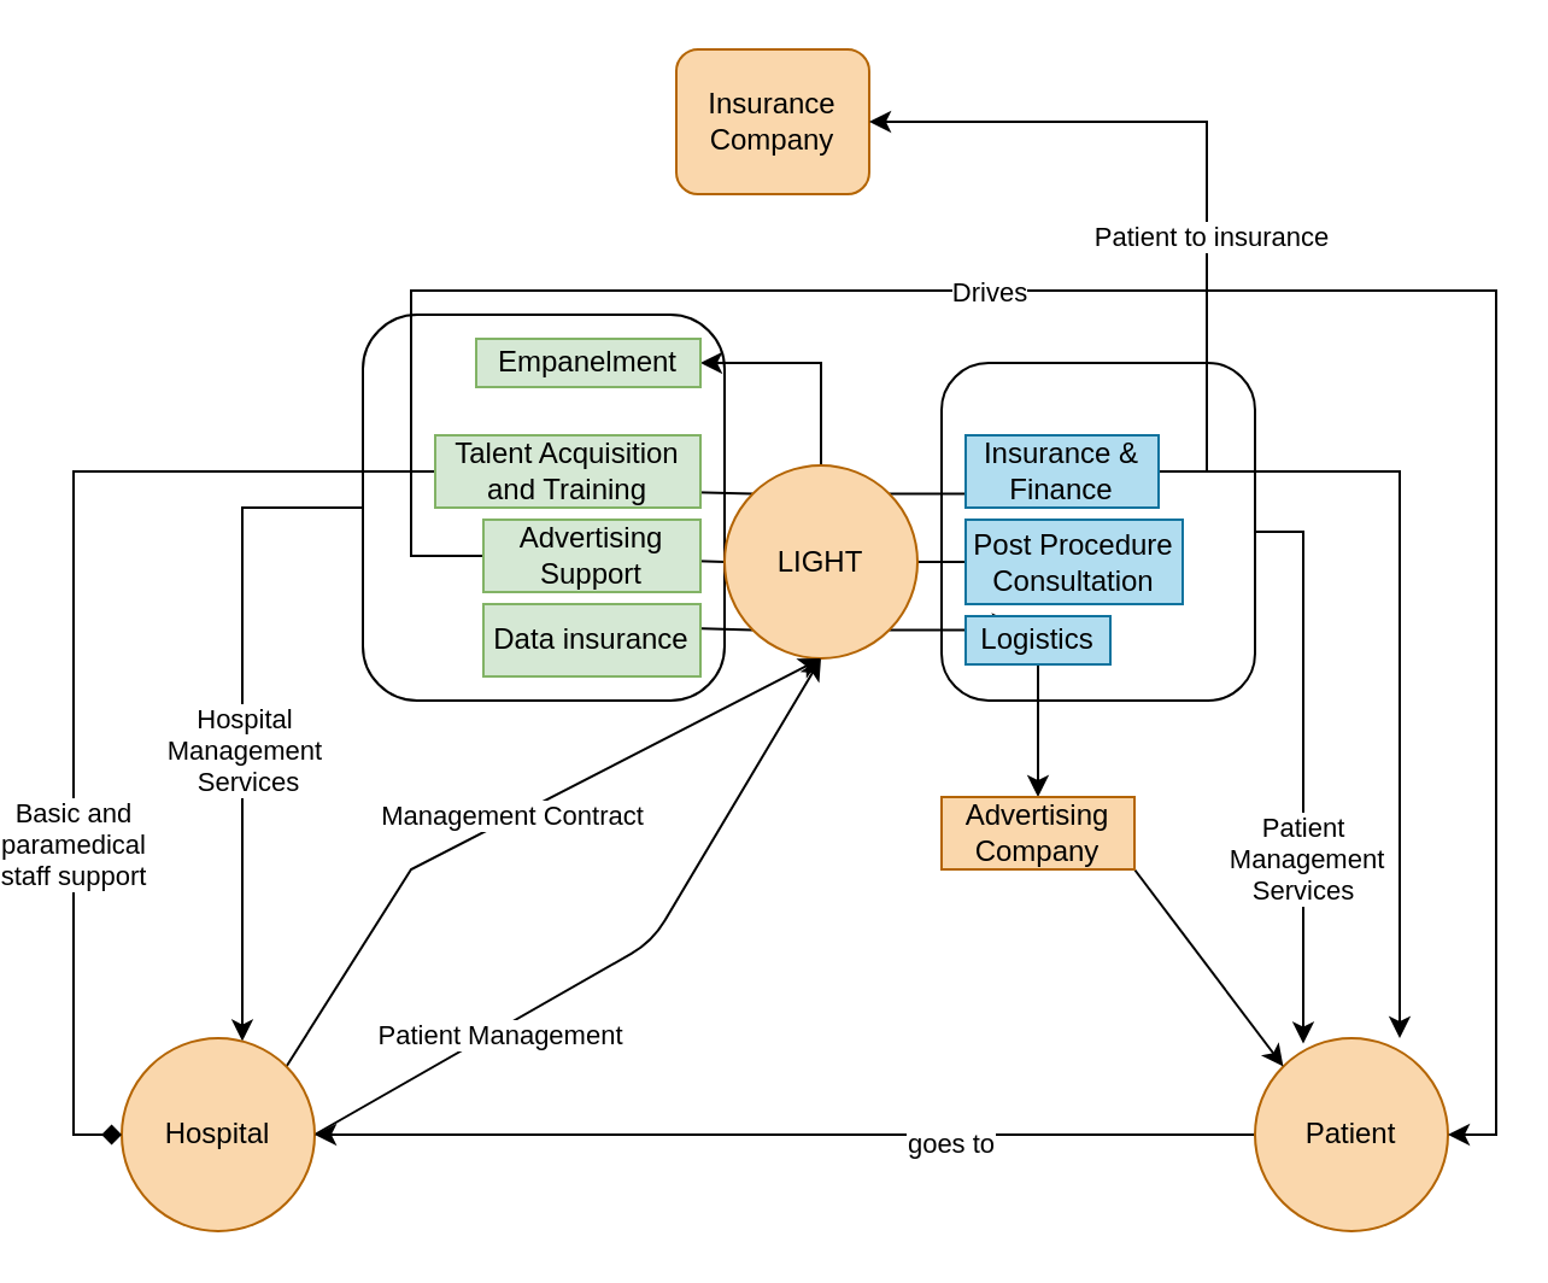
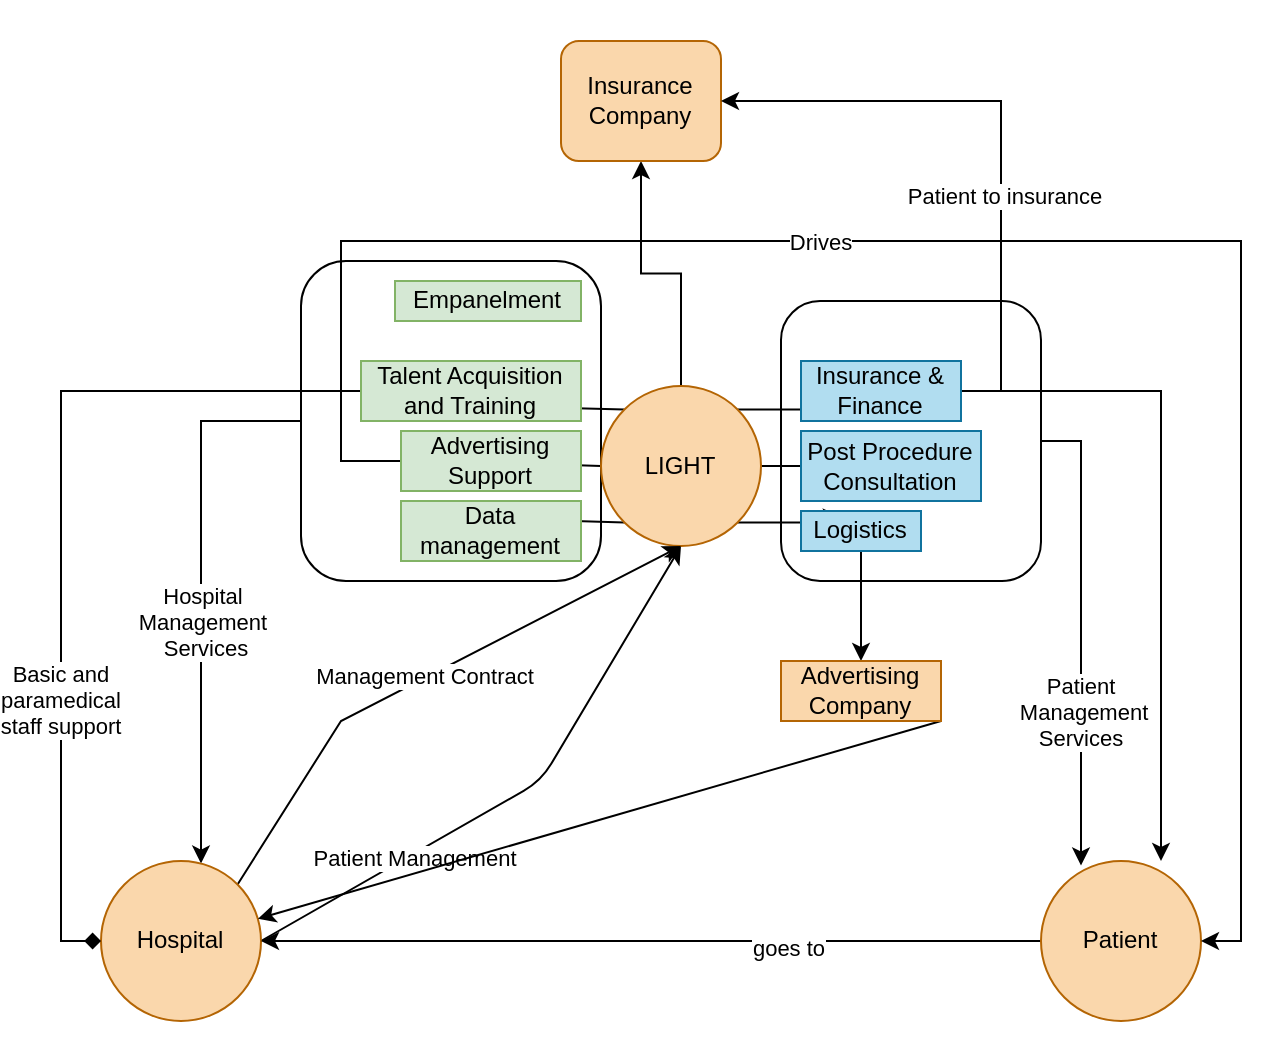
  <mxCell id="0" />
  <mxCell id="1" parent="0" />
  <mxCell id="2" style="edgeStyle=orthogonalEdgeStyle;rounded=0;orthogonalLoop=1;jettySize=auto;html=1;exitX=1;exitY=0.5;exitDx=0;exitDy=0;entryX=0.25;entryY=0.028;entryDx=0;entryDy=0;entryPerimeter=0;" edge="1" parent="1" source="4" target="22"><mxGeometry relative="1" as="geometry" /></mxCell>
  <mxCell id="3" value="Patient&lt;br&gt;&amp;nbsp;Management &lt;br&gt;Services" style="edgeLabel;html=1;align=center;verticalAlign=middle;resizable=0;points=[];" vertex="1" connectable="0" parent="2"><mxGeometry x="0.331" y="-1" relative="1" as="geometry"><mxPoint as="offset" /></mxGeometry></mxCell>
  <mxCell id="4" value="" style="rounded=1;whiteSpace=wrap;html=1;" vertex="1" parent="1"><mxGeometry x="360" y="150" width="130" height="140" as="geometry" /></mxCell>
  <mxCell id="5" style="edgeStyle=orthogonalEdgeStyle;rounded=0;orthogonalLoop=1;jettySize=auto;html=1;exitX=0;exitY=0.5;exitDx=0;exitDy=0;" edge="1" parent="1" source="7" target="19"><mxGeometry relative="1" as="geometry"><Array as="points"><mxPoint x="70" y="210" /></Array></mxGeometry></mxCell>
  <mxCell id="6" value="Hospital &lt;br&gt;Management&lt;br&gt;&amp;nbsp;Services" style="edgeLabel;html=1;align=center;verticalAlign=middle;resizable=0;points=[];" vertex="1" connectable="0" parent="5"><mxGeometry x="0.104" relative="1" as="geometry"><mxPoint as="offset" /></mxGeometry></mxCell>
  <mxCell id="7" value="" style="rounded=1;whiteSpace=wrap;html=1;" vertex="1" parent="1"><mxGeometry x="120" y="130" width="150" height="160" as="geometry" /></mxCell>
  <mxCell id="8" value="" style="endArrow=classic;html=1;entryX=0.5;entryY=1;entryDx=0;entryDy=0;" edge="1" parent="1" target="17"><mxGeometry width="50" height="50" relative="1" as="geometry"><mxPoint x="100" y="470" as="sourcePoint" /><mxPoint x="140" y="440" as="targetPoint" /><Array as="points"><mxPoint x="240" y="390" /></Array></mxGeometry></mxCell>
  <mxCell id="9" value="Patient Management" style="edgeLabel;html=1;align=center;verticalAlign=middle;resizable=0;points=[];" vertex="1" connectable="0" parent="8"><mxGeometry x="-0.416" y="-2" relative="1" as="geometry"><mxPoint as="offset" /></mxGeometry></mxCell>
  <mxCell id="10" style="edgeStyle=none;rounded=0;orthogonalLoop=1;jettySize=auto;html=1;exitX=0;exitY=1;exitDx=0;exitDy=0;" edge="1" parent="1" source="17"><mxGeometry relative="1" as="geometry"><mxPoint x="190" y="258" as="targetPoint" /></mxGeometry></mxCell>
  <mxCell id="11" style="edgeStyle=none;rounded=0;orthogonalLoop=1;jettySize=auto;html=1;exitX=0;exitY=0.5;exitDx=0;exitDy=0;" edge="1" parent="1" source="17"><mxGeometry relative="1" as="geometry"><mxPoint x="190" y="230" as="targetPoint" /></mxGeometry></mxCell>
  <mxCell id="12" style="edgeStyle=none;rounded=0;orthogonalLoop=1;jettySize=auto;html=1;exitX=0;exitY=0;exitDx=0;exitDy=0;" edge="1" parent="1" source="17"><mxGeometry relative="1" as="geometry"><mxPoint x="190" y="202" as="targetPoint" /></mxGeometry></mxCell>
  <mxCell id="13" style="edgeStyle=orthogonalEdgeStyle;rounded=0;orthogonalLoop=1;jettySize=auto;html=1;exitX=1;exitY=0;exitDx=0;exitDy=0;" edge="1" parent="1" source="17"><mxGeometry relative="1" as="geometry"><mxPoint x="400" y="202" as="targetPoint" /></mxGeometry></mxCell>
  <mxCell id="14" style="edgeStyle=orthogonalEdgeStyle;rounded=0;orthogonalLoop=1;jettySize=auto;html=1;exitX=1;exitY=0.5;exitDx=0;exitDy=0;" edge="1" parent="1" source="17"><mxGeometry relative="1" as="geometry"><mxPoint x="390" y="230" as="targetPoint" /></mxGeometry></mxCell>
  <mxCell id="15" style="edgeStyle=orthogonalEdgeStyle;rounded=0;orthogonalLoop=1;jettySize=auto;html=1;exitX=1;exitY=1;exitDx=0;exitDy=0;" edge="1" parent="1" source="17"><mxGeometry relative="1" as="geometry"><mxPoint x="390" y="258" as="targetPoint" /></mxGeometry></mxCell>
- <mxCell id="16" style="edgeStyle=orthogonalEdgeStyle;rounded=0;orthogonalLoop=1;jettySize=auto;html=1;exitX=0.5;exitY=0;exitDx=0;exitDy=0;entryX=1;entryY=0.5;entryDx=0;entryDy=0;" edge="1" parent="1" source="17" target="38"><mxGeometry relative="1" as="geometry" /></mxCell>
+ <mxCell id="16" style="edgeStyle=orthogonalEdgeStyle;rounded=0;orthogonalLoop=1;jettySize=auto;html=1;exitX=0.5;exitY=0;exitDx=0;exitDy=0;" edge="1" parent="1" source="17" target="23"><mxGeometry relative="1" as="geometry" /></mxCell>
  <mxCell id="17" value="LIGHT" style="ellipse;whiteSpace=wrap;html=1;aspect=fixed;fillColor=#fad7ac;strokeColor=#b46504;" vertex="1" parent="1"><mxGeometry x="270" y="192.5" width="80" height="80" as="geometry" /></mxCell>
  <mxCell id="18" value="Management Contract" style="rounded=0;orthogonalLoop=1;jettySize=auto;html=1;exitX=1;exitY=0;exitDx=0;exitDy=0;entryX=0.5;entryY=1;entryDx=0;entryDy=0;" edge="1" parent="1" source="19" target="17"><mxGeometry relative="1" as="geometry"><Array as="points"><mxPoint x="140" y="360" /></Array></mxGeometry></mxCell>
  <mxCell id="19" value="Hospital" style="ellipse;whiteSpace=wrap;html=1;aspect=fixed;fillColor=#fad7ac;strokeColor=#b46504;" vertex="1" parent="1"><mxGeometry x="20" y="430" width="80" height="80" as="geometry" /></mxCell>
  <mxCell id="20" style="edgeStyle=orthogonalEdgeStyle;rounded=0;orthogonalLoop=1;jettySize=auto;html=1;exitX=0;exitY=0.5;exitDx=0;exitDy=0;" edge="1" parent="1" source="22" target="19"><mxGeometry relative="1" as="geometry" /></mxCell>
  <mxCell id="21" value="goes to" style="edgeLabel;html=1;align=center;verticalAlign=middle;resizable=0;points=[];" vertex="1" connectable="0" parent="20"><mxGeometry x="-0.348" y="3" relative="1" as="geometry"><mxPoint as="offset" /></mxGeometry></mxCell>
  <mxCell id="22" value="Patient" style="ellipse;whiteSpace=wrap;html=1;aspect=fixed;fillColor=#fad7ac;strokeColor=#b46504;" vertex="1" parent="1"><mxGeometry x="490" y="430" width="80" height="80" as="geometry" /></mxCell>
  <mxCell id="23" value="Insurance Company" style="whiteSpace=wrap;html=1;fillColor=#fad7ac;strokeColor=#b46504;rounded=1;" vertex="1" parent="1"><mxGeometry x="250" y="20" width="80" height="60" as="geometry" /></mxCell>
  <mxCell id="24" style="edgeStyle=orthogonalEdgeStyle;rounded=0;orthogonalLoop=1;jettySize=auto;html=1;exitX=0;exitY=0.5;exitDx=0;exitDy=0;entryX=0;entryY=0.5;entryDx=0;entryDy=0;endArrow=diamond;" edge="1" parent="1" source="26" target="19"><mxGeometry relative="1" as="geometry" /></mxCell>
  <mxCell id="25" value="Basic and &lt;br&gt;paramedical &lt;br&gt;staff support" style="edgeLabel;html=1;align=center;verticalAlign=middle;resizable=0;points=[];" vertex="1" connectable="0" parent="24"><mxGeometry x="0.365" y="-1" relative="1" as="geometry"><mxPoint as="offset" /></mxGeometry></mxCell>
  <mxCell id="26" value="Talent Acquisition and Training" style="rounded=0;whiteSpace=wrap;html=1;fillColor=#d5e8d4;strokeColor=#82b366;" vertex="1" parent="1"><mxGeometry x="150" y="180" width="110" height="30" as="geometry" /></mxCell>
  <mxCell id="27" style="edgeStyle=orthogonalEdgeStyle;rounded=0;orthogonalLoop=1;jettySize=auto;html=1;exitX=0.5;exitY=0;exitDx=0;exitDy=0;entryX=1;entryY=0.5;entryDx=0;entryDy=0;" edge="1" parent="1" source="29" target="22"><mxGeometry relative="1" as="geometry"><Array as="points"><mxPoint x="215" y="230" /><mxPoint x="140" y="230" /><mxPoint x="140" y="120" /><mxPoint x="590" y="120" /><mxPoint x="590" y="470" /></Array></mxGeometry></mxCell>
  <mxCell id="28" value="Drives" style="edgeLabel;html=1;align=center;verticalAlign=middle;resizable=0;points=[];" vertex="1" connectable="0" parent="27"><mxGeometry x="-0.14" relative="1" as="geometry"><mxPoint as="offset" /></mxGeometry></mxCell>
  <mxCell id="29" value="Advertising Support" style="rounded=0;whiteSpace=wrap;html=1;fillColor=#d5e8d4;strokeColor=#82b366;" vertex="1" parent="1"><mxGeometry x="170" y="215" width="90" height="30" as="geometry" /></mxCell>
- <mxCell id="30" value="Data insurance" style="rounded=0;whiteSpace=wrap;html=1;fillColor=#d5e8d4;strokeColor=#82b366;" vertex="1" parent="1"><mxGeometry x="170" y="250" width="90" height="30" as="geometry" /></mxCell>
+ <mxCell id="30" value="Data management" style="rounded=0;whiteSpace=wrap;html=1;fillColor=#d5e8d4;strokeColor=#82b366;" vertex="1" parent="1"><mxGeometry x="170" y="250" width="90" height="30" as="geometry" /></mxCell>
  <mxCell id="31" style="edgeStyle=orthogonalEdgeStyle;rounded=0;orthogonalLoop=1;jettySize=auto;html=1;exitX=1;exitY=0.5;exitDx=0;exitDy=0;entryX=1;entryY=0.5;entryDx=0;entryDy=0;" edge="1" parent="1" source="34" target="23"><mxGeometry relative="1" as="geometry" /></mxCell>
  <mxCell id="32" value="Patient to insurance" style="edgeLabel;html=1;align=center;verticalAlign=middle;resizable=0;points=[];" vertex="1" connectable="0" parent="31"><mxGeometry x="-0.225" y="-1" relative="1" as="geometry"><mxPoint as="offset" /></mxGeometry></mxCell>
  <mxCell id="33" style="edgeStyle=orthogonalEdgeStyle;rounded=0;orthogonalLoop=1;jettySize=auto;html=1;exitX=1;exitY=0.5;exitDx=0;exitDy=0;" edge="1" parent="1" source="34"><mxGeometry relative="1" as="geometry"><mxPoint x="550" y="430" as="targetPoint" /><Array as="points"><mxPoint x="550" y="195" /><mxPoint x="550" y="430" /></Array></mxGeometry></mxCell>
  <mxCell id="34" value="Insurance &amp;amp; Finance" style="rounded=0;whiteSpace=wrap;html=1;fillColor=#b1ddf0;strokeColor=#10739e;" vertex="1" parent="1"><mxGeometry x="370" y="180" width="80" height="30" as="geometry" /></mxCell>
  <mxCell id="35" value="Post Procedure Consultation" style="rounded=0;whiteSpace=wrap;html=1;fillColor=#b1ddf0;strokeColor=#10739e;" vertex="1" parent="1"><mxGeometry x="370" y="215" width="90" height="35" as="geometry" /></mxCell>
  <mxCell id="36" style="edgeStyle=none;rounded=0;orthogonalLoop=1;jettySize=auto;html=1;exitX=0.5;exitY=1;exitDx=0;exitDy=0;entryX=0.5;entryY=0;entryDx=0;entryDy=0;" edge="1" parent="1" source="37" target="40"><mxGeometry relative="1" as="geometry" /></mxCell>
  <mxCell id="37" value="Logistics" style="rounded=0;whiteSpace=wrap;html=1;fillColor=#b1ddf0;strokeColor=#10739e;" vertex="1" parent="1"><mxGeometry x="370" y="255" width="60" height="20" as="geometry" /></mxCell>
  <mxCell id="38" value="Empanelment" style="rounded=0;whiteSpace=wrap;html=1;fillColor=#d5e8d4;strokeColor=#82b366;" vertex="1" parent="1"><mxGeometry x="167" y="140" width="93" height="20" as="geometry" /></mxCell>
- <mxCell id="39" style="rounded=0;orthogonalLoop=1;jettySize=auto;html=1;exitX=1;exitY=1;exitDx=0;exitDy=0;entryX=0;entryY=0;entryDx=0;entryDy=0;" edge="1" parent="1" source="40" target="22"><mxGeometry relative="1" as="geometry" /></mxCell>
+ <mxCell id="39" style="rounded=0;orthogonalLoop=1;jettySize=auto;html=1;exitX=1;exitY=1;exitDx=0;exitDy=0;" edge="1" parent="1" source="40" target="19"><mxGeometry relative="1" as="geometry" /></mxCell>
  <mxCell id="40" value="Advertising Company" style="rounded=0;whiteSpace=wrap;html=1;fillColor=#fad7ac;strokeColor=#b46504;" vertex="1" parent="1"><mxGeometry x="360" y="330" width="80" height="30" as="geometry" /></mxCell>
